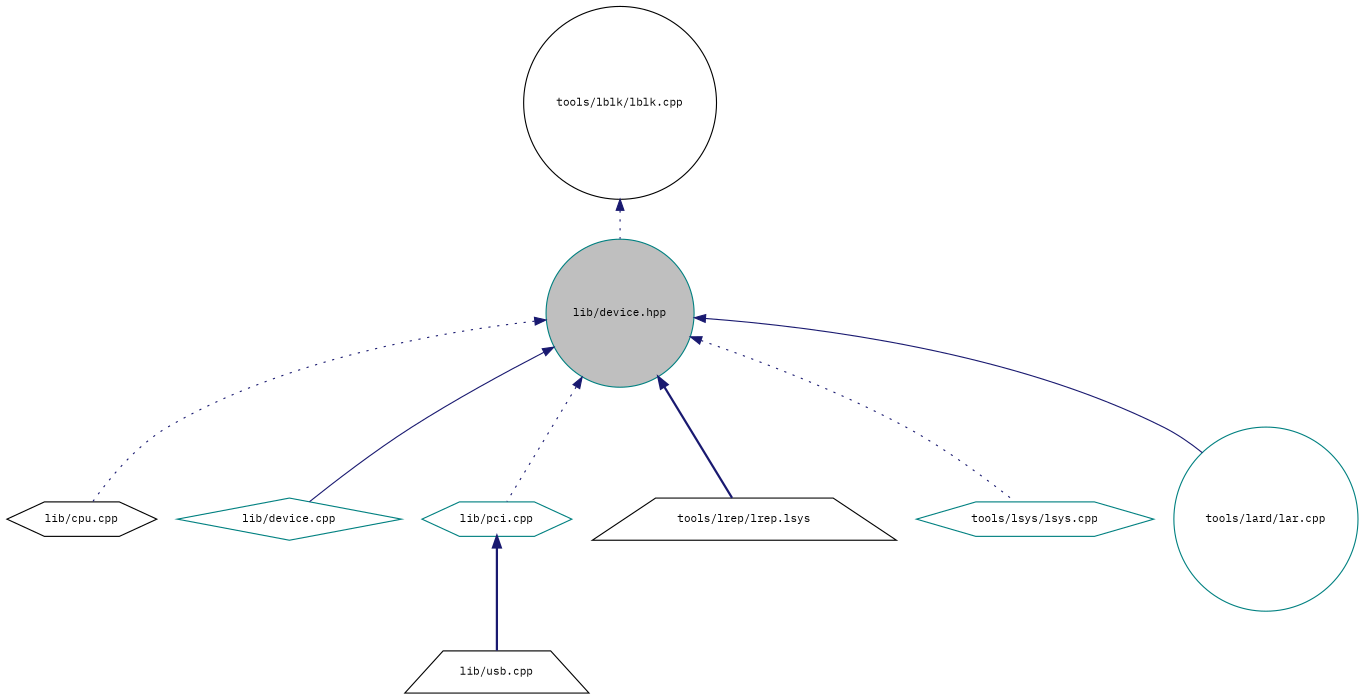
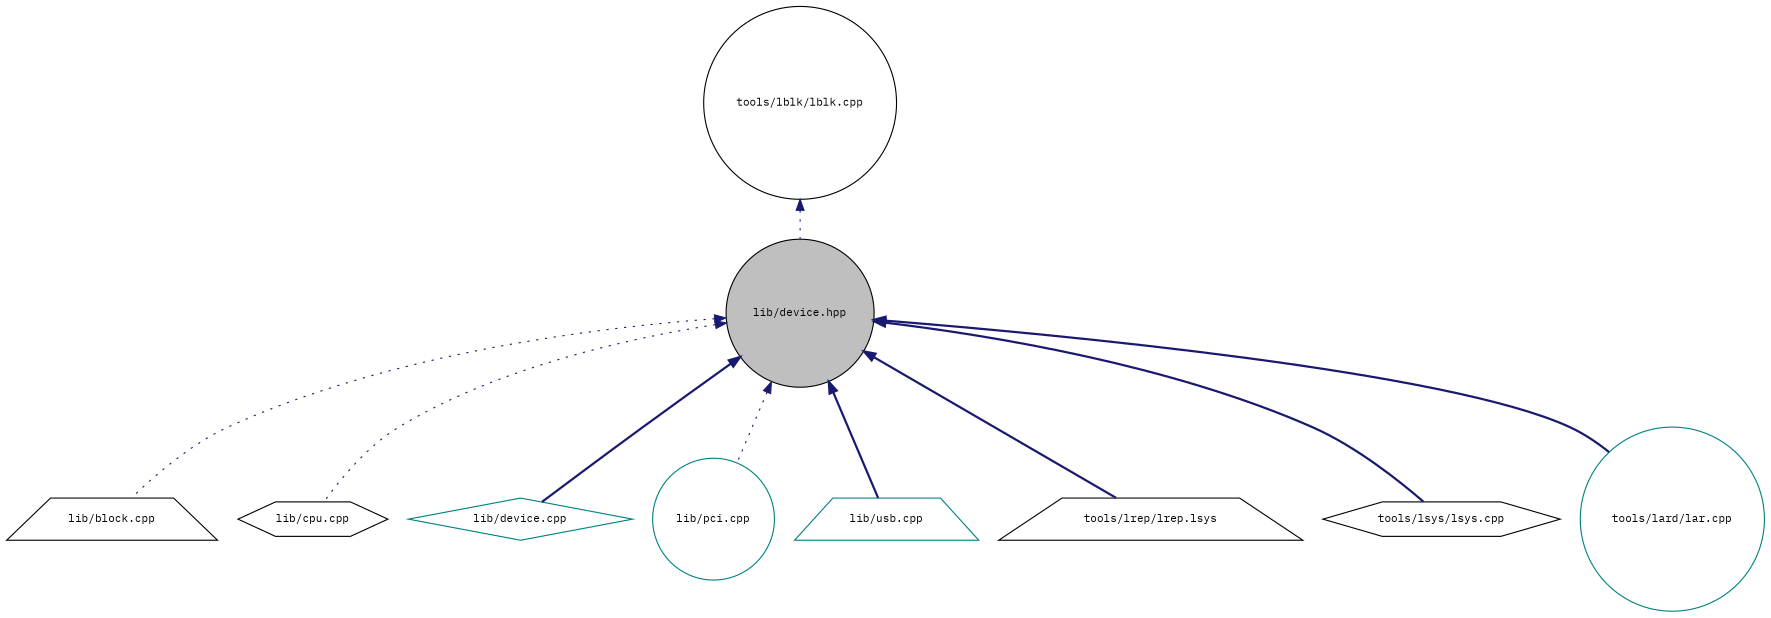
  digraph {
    fontname="IBM Plex Mono"
    node [color=teal fontname="IBM Plex Mono" fontsize=10 shape=circle]
    edge [color=midnightblue dir=back fontname="IBM Plex Mono" fontsize=10 labelfontname=Helvetica labelfontsize=10 style=dotted]
-   n1 [fillcolor=grey75 fontcolor=black height=0.2 label="lib/device.hpp" style=filled width=0.4]
+   n1 [color=black fillcolor=grey75 fontcolor=black height=0.2 label="lib/device.hpp" style=filled width=0.4]
+   n2 [color=black height=0.2 label="lib/block.cpp" shape=trapezium width=0.4]
    n3 [color=black height=0.2 label="lib/cpu.cpp" shape=hexagon width=0.4]
    n4 [height=0.2 label="lib/device.cpp" shape=diamond width=0.4]
-   n5 [height=0.2 label="lib/pci.cpp" shape=hexagon width=0.4]
-   n6 [color=black height=0.2 label="lib/usb.cpp" shape=trapezium width=0.4]
+   n5 [height=0.2 label="lib/pci.cpp" width=0.4]
+   n6 [height=0.2 label="lib/usb.cpp" shape=trapezium width=0.4]
    n7 [color=black height=0.2 label="tools/lrep/lrep.lsys" shape=trapezium width=0.4]
-   n8 [height=0.2 label="tools/lsys/lsys.cpp" shape=hexagon width=0.4]
+   n8 [color=black height=0.2 label="tools/lsys/lsys.cpp" shape=hexagon width=0.4]
    n9 [height=0.2 label="tools/lard/lar.cpp" width=0.4]
    n10 [color=black height=0.2 label="tools/lblk/lblk.cpp" width=0.4]
+   n1 -> n2
    n1 -> n3
-   n1 -> n4 [style=solid]
+   n1 -> n4 [style=bold]
    n1 -> n5
-   n5 -> n6 [style=bold]
+   n1 -> n6 [style=bold]
    n1 -> n7 [style=bold]
-   n1 -> n8
-   n1 -> n9 [style=solid]
+   n1 -> n8 [style=bold]
+   n1 -> n9 [style=bold]
    n10 -> n1
  }
